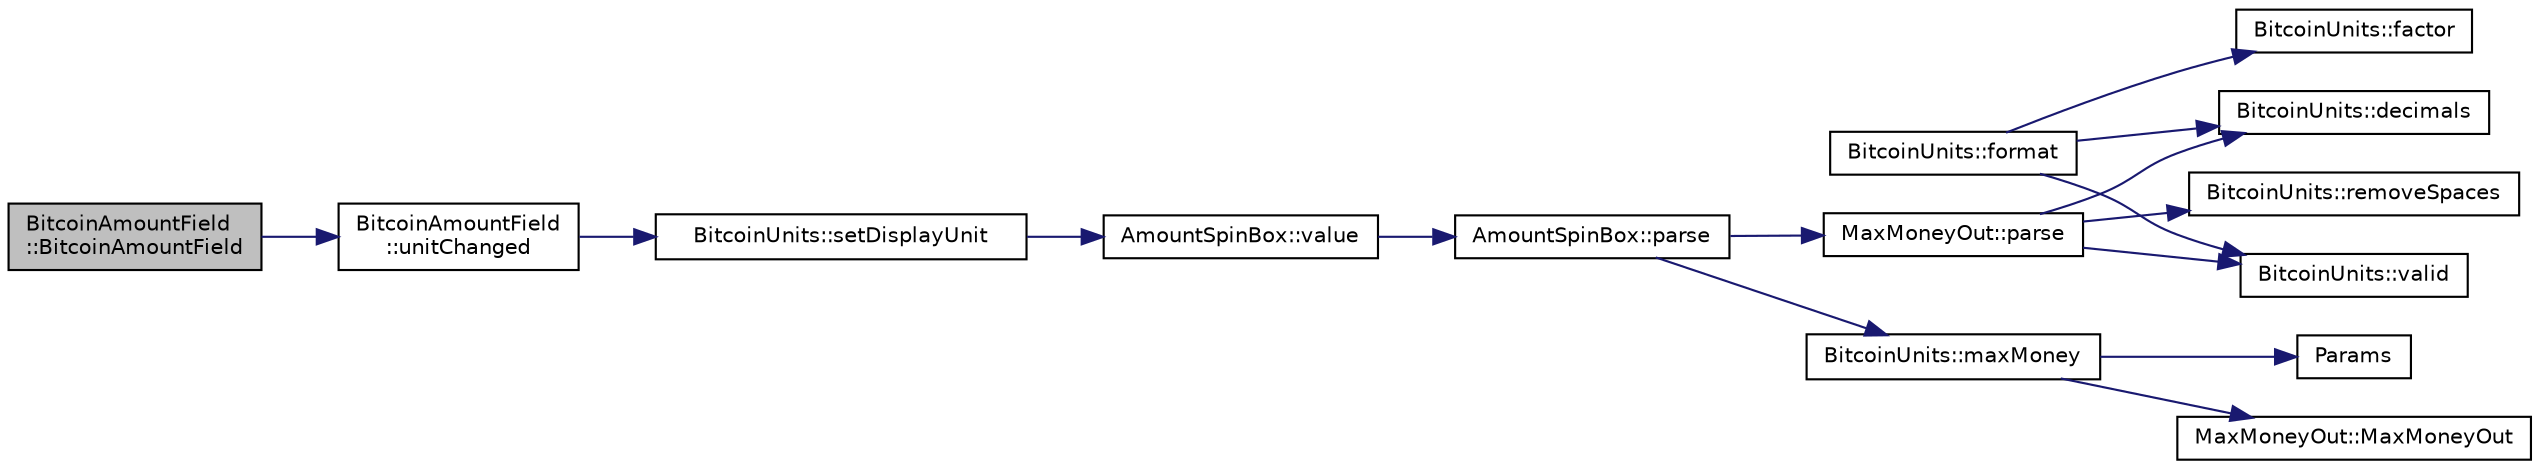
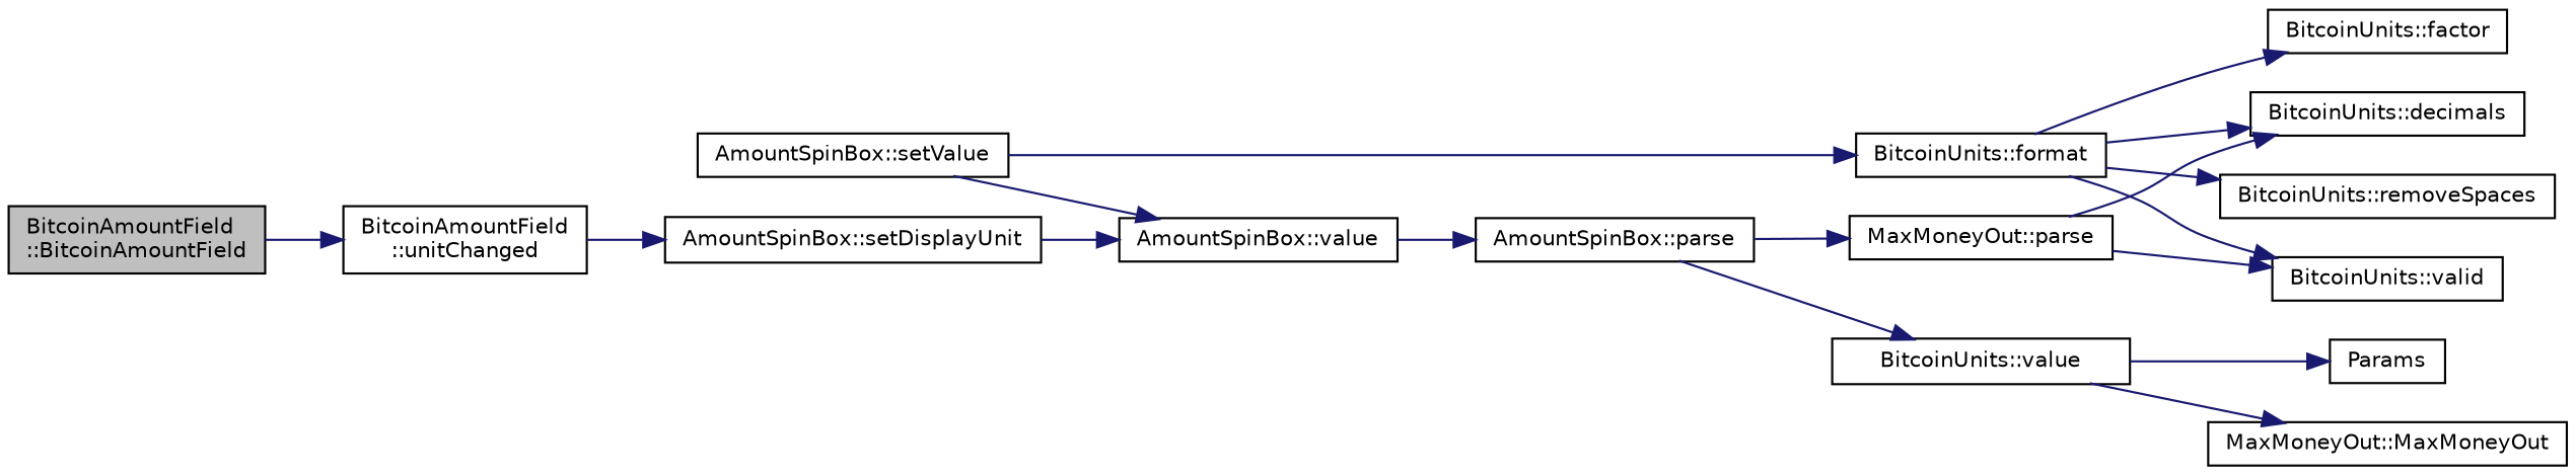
  digraph {
    rankdir=LR
    node [color=black fillcolor=white fontname=Helvetica fontsize=10 shape=record style=filled]
    edge [color=midnightblue fontname=Helvetica fontsize=10 labelfontname=Helvetica labelfontsize=10 style=solid]
    n1 [fillcolor=grey75 fontcolor=black height=0.2 label="BitcoinAmountField\l::BitcoinAmountField" width=0.4]
    n2 [height=0.2 label="BitcoinAmountField\l::unitChanged" width=0.4]
-   n3 [height=0.2 label="BitcoinUnits::setDisplayUnit" width=0.4]
+   n3 [height=0.2 label="AmountSpinBox::setDisplayUnit" width=0.4]
    n4 [height=0.2 label="AmountSpinBox::value" width=0.4]
    n5 [height=0.2 label="AmountSpinBox::parse" width=0.4]
+   n6 [height=0.2 label="AmountSpinBox::setValue" width=0.4]
    n7 [height=0.2 label="BitcoinUnits::format" width=0.4]
    n8 [height=0.2 label="MaxMoneyOut::parse" width=0.4]
-   n9 [height=0.2 label="BitcoinUnits::maxMoney" width=0.4]
+   n9 [height=0.2 label="BitcoinUnits::value" width=0.4]
    n10 [height=0.2 label="BitcoinUnits::valid" width=0.4]
    n11 [height=0.2 label="BitcoinUnits::decimals" width=0.4]
    n12 [height=0.2 label="BitcoinUnits::removeSpaces" width=0.4]
    n13 [height=0.2 label=Params width=0.4]
    n14 [height=0.2 label="MaxMoneyOut::MaxMoneyOut" width=0.4]
    n15 [height=0.2 label="BitcoinUnits::factor" width=0.4]
    n1 -> n2
    n2 -> n3
    n3 -> n4
    n4 -> n5
    n5 -> n8
    n5 -> n9
+   n6 -> n4
+   n6 -> n7
    n7 -> n10
    n7 -> n11
    n7 -> n15
    n8 -> n10
    n8 -> n11
-   n8 -> n12
+   n7 -> n12
    n9 -> n13
    n9 -> n14
  }
